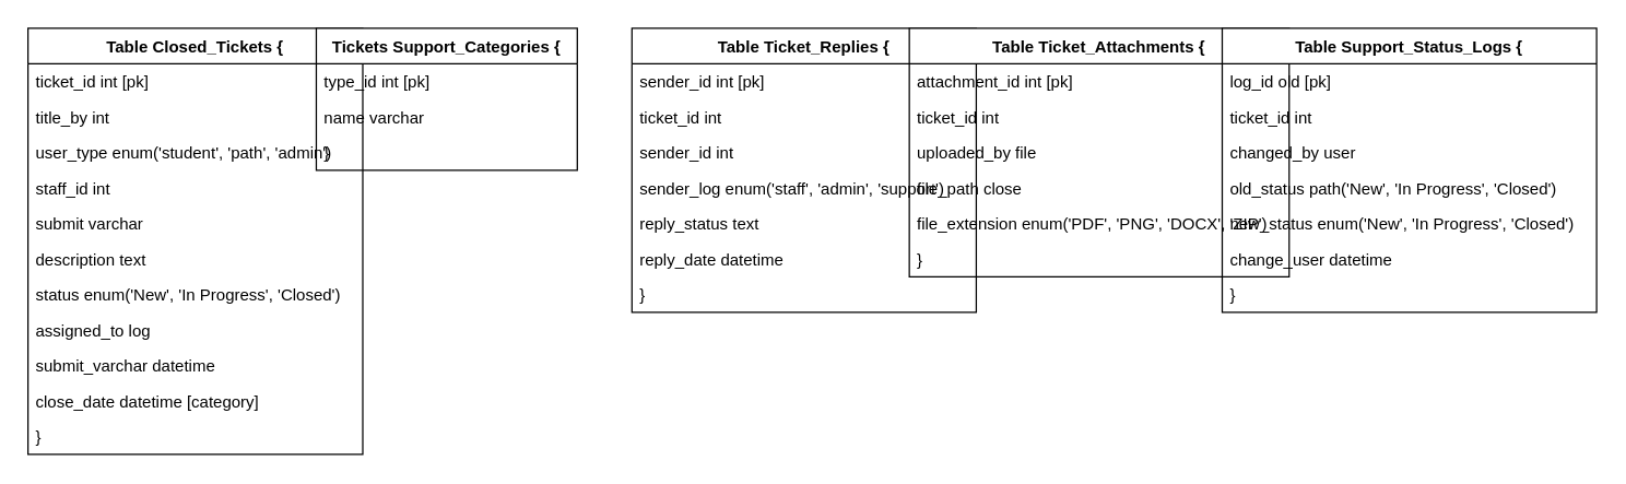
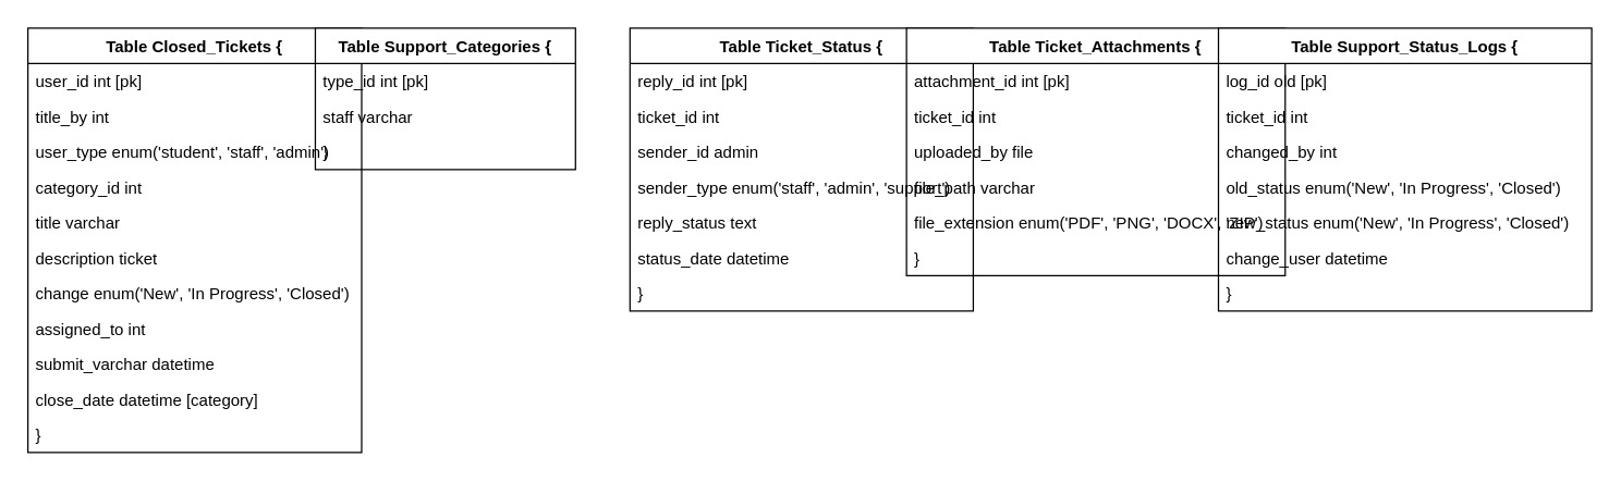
  <mxCell id="0" />
  <mxCell id="1" parent="0" />
  <mxCell id="2" value="Table Closed_Tickets {" style="swimlane;fontStyle=1;childLayout=stackLayout;horizontal=1;startSize=26;horizontalStack=0;resizeParent=1;resizeParentMax=0;resizeLast=0;collapsible=1;marginBottom=0;" vertex="1" parent="1"><mxGeometry x="20" y="20" width="245" height="312" as="geometry" /></mxCell>
- <mxCell id="3" value="  ticket_id int [pk]" style="text;strokeColor=none;fillColor=none;align=left;verticalAlign=top;spacingLeft=4;spacingRight=4;overflow=hidden;rotatable=0;points=[[0,0.5],[1,0.5]];portConstraint=eastwest;" vertex="1" parent="2"><mxGeometry y="26" width="245" height="26" as="geometry" /></mxCell>
+ <mxCell id="3" value="  user_id int [pk]" style="text;strokeColor=none;fillColor=none;align=left;verticalAlign=top;spacingLeft=4;spacingRight=4;overflow=hidden;rotatable=0;points=[[0,0.5],[1,0.5]];portConstraint=eastwest;" vertex="1" parent="2"><mxGeometry y="26" width="245" height="26" as="geometry" /></mxCell>
  <mxCell id="4" value="  title_by int" style="text;strokeColor=none;fillColor=none;align=left;verticalAlign=top;spacingLeft=4;spacingRight=4;overflow=hidden;rotatable=0;points=[[0,0.5],[1,0.5]];portConstraint=eastwest;" vertex="1" parent="2"><mxGeometry y="52" width="245" height="26" as="geometry" /></mxCell>
- <mxCell id="5" value="  user_type enum('student', 'path', 'admin')" style="text;strokeColor=none;fillColor=none;align=left;verticalAlign=top;spacingLeft=4;spacingRight=4;overflow=hidden;rotatable=0;points=[[0,0.5],[1,0.5]];portConstraint=eastwest;" vertex="1" parent="2"><mxGeometry y="78" width="245" height="26" as="geometry" /></mxCell>
- <mxCell id="6" value="  staff_id int" style="text;strokeColor=none;fillColor=none;align=left;verticalAlign=top;spacingLeft=4;spacingRight=4;overflow=hidden;rotatable=0;points=[[0,0.5],[1,0.5]];portConstraint=eastwest;" vertex="1" parent="2"><mxGeometry y="104" width="245" height="26" as="geometry" /></mxCell>
- <mxCell id="7" value="  submit varchar" style="text;strokeColor=none;fillColor=none;align=left;verticalAlign=top;spacingLeft=4;spacingRight=4;overflow=hidden;rotatable=0;points=[[0,0.5],[1,0.5]];portConstraint=eastwest;" vertex="1" parent="2"><mxGeometry y="130" width="245" height="26" as="geometry" /></mxCell>
- <mxCell id="8" value="  description text" style="text;strokeColor=none;fillColor=none;align=left;verticalAlign=top;spacingLeft=4;spacingRight=4;overflow=hidden;rotatable=0;points=[[0,0.5],[1,0.5]];portConstraint=eastwest;" vertex="1" parent="2"><mxGeometry y="156" width="245" height="26" as="geometry" /></mxCell>
- <mxCell id="9" value="  status enum('New', 'In Progress', 'Closed')" style="text;strokeColor=none;fillColor=none;align=left;verticalAlign=top;spacingLeft=4;spacingRight=4;overflow=hidden;rotatable=0;points=[[0,0.5],[1,0.5]];portConstraint=eastwest;" vertex="1" parent="2"><mxGeometry y="182" width="245" height="26" as="geometry" /></mxCell>
- <mxCell id="10" value="  assigned_to log" style="text;strokeColor=none;fillColor=none;align=left;verticalAlign=top;spacingLeft=4;spacingRight=4;overflow=hidden;rotatable=0;points=[[0,0.5],[1,0.5]];portConstraint=eastwest;" vertex="1" parent="2"><mxGeometry y="208" width="245" height="26" as="geometry" /></mxCell>
+ <mxCell id="5" value="  user_type enum('student', 'staff', 'admin')" style="text;strokeColor=none;fillColor=none;align=left;verticalAlign=top;spacingLeft=4;spacingRight=4;overflow=hidden;rotatable=0;points=[[0,0.5],[1,0.5]];portConstraint=eastwest;" vertex="1" parent="2"><mxGeometry y="78" width="245" height="26" as="geometry" /></mxCell>
+ <mxCell id="6" value="  category_id int" style="text;strokeColor=none;fillColor=none;align=left;verticalAlign=top;spacingLeft=4;spacingRight=4;overflow=hidden;rotatable=0;points=[[0,0.5],[1,0.5]];portConstraint=eastwest;" vertex="1" parent="2"><mxGeometry y="104" width="245" height="26" as="geometry" /></mxCell>
+ <mxCell id="7" value="  title varchar" style="text;strokeColor=none;fillColor=none;align=left;verticalAlign=top;spacingLeft=4;spacingRight=4;overflow=hidden;rotatable=0;points=[[0,0.5],[1,0.5]];portConstraint=eastwest;" vertex="1" parent="2"><mxGeometry y="130" width="245" height="26" as="geometry" /></mxCell>
+ <mxCell id="8" value="  description ticket" style="text;strokeColor=none;fillColor=none;align=left;verticalAlign=top;spacingLeft=4;spacingRight=4;overflow=hidden;rotatable=0;points=[[0,0.5],[1,0.5]];portConstraint=eastwest;" vertex="1" parent="2"><mxGeometry y="156" width="245" height="26" as="geometry" /></mxCell>
+ <mxCell id="9" value="  change enum('New', 'In Progress', 'Closed')" style="text;strokeColor=none;fillColor=none;align=left;verticalAlign=top;spacingLeft=4;spacingRight=4;overflow=hidden;rotatable=0;points=[[0,0.5],[1,0.5]];portConstraint=eastwest;" vertex="1" parent="2"><mxGeometry y="182" width="245" height="26" as="geometry" /></mxCell>
+ <mxCell id="10" value="  assigned_to int" style="text;strokeColor=none;fillColor=none;align=left;verticalAlign=top;spacingLeft=4;spacingRight=4;overflow=hidden;rotatable=0;points=[[0,0.5],[1,0.5]];portConstraint=eastwest;" vertex="1" parent="2"><mxGeometry y="208" width="245" height="26" as="geometry" /></mxCell>
  <mxCell id="11" value="  submit_varchar datetime" style="text;strokeColor=none;fillColor=none;align=left;verticalAlign=top;spacingLeft=4;spacingRight=4;overflow=hidden;rotatable=0;points=[[0,0.5],[1,0.5]];portConstraint=eastwest;" vertex="1" parent="2"><mxGeometry y="234" width="245" height="26" as="geometry" /></mxCell>
  <mxCell id="12" value="  close_date datetime [category]" style="text;strokeColor=none;fillColor=none;align=left;verticalAlign=top;spacingLeft=4;spacingRight=4;overflow=hidden;rotatable=0;points=[[0,0.5],[1,0.5]];portConstraint=eastwest;" vertex="1" parent="2"><mxGeometry y="260" width="245" height="26" as="geometry" /></mxCell>
  <mxCell id="13" value="}" style="text;strokeColor=none;fillColor=none;align=left;verticalAlign=top;spacingLeft=4;spacingRight=4;overflow=hidden;rotatable=0;points=[[0,0.5],[1,0.5]];portConstraint=eastwest;" vertex="1" parent="2"><mxGeometry y="286" width="245" height="26" as="geometry" /></mxCell>
- <mxCell id="14" value="Tickets Support_Categories {" style="swimlane;fontStyle=1;childLayout=stackLayout;horizontal=1;startSize=26;horizontalStack=0;resizeParent=1;resizeParentMax=0;resizeLast=0;collapsible=1;marginBottom=0;" vertex="1" parent="1"><mxGeometry x="231" y="20" width="191" height="104" as="geometry" /></mxCell>
+ <mxCell id="14" value="Table Support_Categories {" style="swimlane;fontStyle=1;childLayout=stackLayout;horizontal=1;startSize=26;horizontalStack=0;resizeParent=1;resizeParentMax=0;resizeLast=0;collapsible=1;marginBottom=0;" vertex="1" parent="1"><mxGeometry x="231" y="20" width="191" height="104" as="geometry" /></mxCell>
  <mxCell id="15" value="  type_id int [pk]" style="text;strokeColor=none;fillColor=none;align=left;verticalAlign=top;spacingLeft=4;spacingRight=4;overflow=hidden;rotatable=0;points=[[0,0.5],[1,0.5]];portConstraint=eastwest;" vertex="1" parent="14"><mxGeometry y="26" width="191" height="26" as="geometry" /></mxCell>
- <mxCell id="16" value="  name varchar" style="text;strokeColor=none;fillColor=none;align=left;verticalAlign=top;spacingLeft=4;spacingRight=4;overflow=hidden;rotatable=0;points=[[0,0.5],[1,0.5]];portConstraint=eastwest;" vertex="1" parent="14"><mxGeometry y="52" width="191" height="26" as="geometry" /></mxCell>
+ <mxCell id="16" value="  staff varchar" style="text;strokeColor=none;fillColor=none;align=left;verticalAlign=top;spacingLeft=4;spacingRight=4;overflow=hidden;rotatable=0;points=[[0,0.5],[1,0.5]];portConstraint=eastwest;" vertex="1" parent="14"><mxGeometry y="52" width="191" height="26" as="geometry" /></mxCell>
  <mxCell id="17" value="}" style="text;strokeColor=none;fillColor=none;align=left;verticalAlign=top;spacingLeft=4;spacingRight=4;overflow=hidden;rotatable=0;points=[[0,0.5],[1,0.5]];portConstraint=eastwest;" vertex="1" parent="14"><mxGeometry y="78" width="191" height="26" as="geometry" /></mxCell>
- <mxCell id="18" value="Table Ticket_Replies {" style="swimlane;fontStyle=1;childLayout=stackLayout;horizontal=1;startSize=26;horizontalStack=0;resizeParent=1;resizeParentMax=0;resizeLast=0;collapsible=1;marginBottom=0;" vertex="1" parent="1"><mxGeometry x="462" y="20" width="252" height="208" as="geometry" /></mxCell>
- <mxCell id="19" value="  sender_id int [pk]" style="text;strokeColor=none;fillColor=none;align=left;verticalAlign=top;spacingLeft=4;spacingRight=4;overflow=hidden;rotatable=0;points=[[0,0.5],[1,0.5]];portConstraint=eastwest;" vertex="1" parent="18"><mxGeometry y="26" width="252" height="26" as="geometry" /></mxCell>
+ <mxCell id="18" value="Table Ticket_Status {" style="swimlane;fontStyle=1;childLayout=stackLayout;horizontal=1;startSize=26;horizontalStack=0;resizeParent=1;resizeParentMax=0;resizeLast=0;collapsible=1;marginBottom=0;" vertex="1" parent="1"><mxGeometry x="462" y="20" width="252" height="208" as="geometry" /></mxCell>
+ <mxCell id="19" value="  reply_id int [pk]" style="text;strokeColor=none;fillColor=none;align=left;verticalAlign=top;spacingLeft=4;spacingRight=4;overflow=hidden;rotatable=0;points=[[0,0.5],[1,0.5]];portConstraint=eastwest;" vertex="1" parent="18"><mxGeometry y="26" width="252" height="26" as="geometry" /></mxCell>
  <mxCell id="20" value="  ticket_id int" style="text;strokeColor=none;fillColor=none;align=left;verticalAlign=top;spacingLeft=4;spacingRight=4;overflow=hidden;rotatable=0;points=[[0,0.5],[1,0.5]];portConstraint=eastwest;" vertex="1" parent="18"><mxGeometry y="52" width="252" height="26" as="geometry" /></mxCell>
- <mxCell id="21" value="  sender_id int" style="text;strokeColor=none;fillColor=none;align=left;verticalAlign=top;spacingLeft=4;spacingRight=4;overflow=hidden;rotatable=0;points=[[0,0.5],[1,0.5]];portConstraint=eastwest;" vertex="1" parent="18"><mxGeometry y="78" width="252" height="26" as="geometry" /></mxCell>
- <mxCell id="22" value="  sender_log enum('staff', 'admin', 'support')" style="text;strokeColor=none;fillColor=none;align=left;verticalAlign=top;spacingLeft=4;spacingRight=4;overflow=hidden;rotatable=0;points=[[0,0.5],[1,0.5]];portConstraint=eastwest;" vertex="1" parent="18"><mxGeometry y="104" width="252" height="26" as="geometry" /></mxCell>
+ <mxCell id="21" value="  sender_id admin" style="text;strokeColor=none;fillColor=none;align=left;verticalAlign=top;spacingLeft=4;spacingRight=4;overflow=hidden;rotatable=0;points=[[0,0.5],[1,0.5]];portConstraint=eastwest;" vertex="1" parent="18"><mxGeometry y="78" width="252" height="26" as="geometry" /></mxCell>
+ <mxCell id="22" value="  sender_type enum('staff', 'admin', 'support')" style="text;strokeColor=none;fillColor=none;align=left;verticalAlign=top;spacingLeft=4;spacingRight=4;overflow=hidden;rotatable=0;points=[[0,0.5],[1,0.5]];portConstraint=eastwest;" vertex="1" parent="18"><mxGeometry y="104" width="252" height="26" as="geometry" /></mxCell>
  <mxCell id="23" value="  reply_status text" style="text;strokeColor=none;fillColor=none;align=left;verticalAlign=top;spacingLeft=4;spacingRight=4;overflow=hidden;rotatable=0;points=[[0,0.5],[1,0.5]];portConstraint=eastwest;" vertex="1" parent="18"><mxGeometry y="130" width="252" height="26" as="geometry" /></mxCell>
- <mxCell id="24" value="  reply_date datetime" style="text;strokeColor=none;fillColor=none;align=left;verticalAlign=top;spacingLeft=4;spacingRight=4;overflow=hidden;rotatable=0;points=[[0,0.5],[1,0.5]];portConstraint=eastwest;" vertex="1" parent="18"><mxGeometry y="156" width="252" height="26" as="geometry" /></mxCell>
+ <mxCell id="24" value="  status_date datetime" style="text;strokeColor=none;fillColor=none;align=left;verticalAlign=top;spacingLeft=4;spacingRight=4;overflow=hidden;rotatable=0;points=[[0,0.5],[1,0.5]];portConstraint=eastwest;" vertex="1" parent="18"><mxGeometry y="156" width="252" height="26" as="geometry" /></mxCell>
  <mxCell id="25" value="}" style="text;strokeColor=none;fillColor=none;align=left;verticalAlign=top;spacingLeft=4;spacingRight=4;overflow=hidden;rotatable=0;points=[[0,0.5],[1,0.5]];portConstraint=eastwest;" vertex="1" parent="18"><mxGeometry y="182" width="252" height="26" as="geometry" /></mxCell>
  <mxCell id="26" value="Table Ticket_Attachments {" style="swimlane;fontStyle=1;childLayout=stackLayout;horizontal=1;startSize=26;horizontalStack=0;resizeParent=1;resizeParentMax=0;resizeLast=0;collapsible=1;marginBottom=0;" vertex="1" parent="1"><mxGeometry x="665" y="20" width="278" height="182" as="geometry" /></mxCell>
  <mxCell id="27" value="  attachment_id int [pk]" style="text;strokeColor=none;fillColor=none;align=left;verticalAlign=top;spacingLeft=4;spacingRight=4;overflow=hidden;rotatable=0;points=[[0,0.5],[1,0.5]];portConstraint=eastwest;" vertex="1" parent="26"><mxGeometry y="26" width="278" height="26" as="geometry" /></mxCell>
  <mxCell id="28" value="  ticket_id int" style="text;strokeColor=none;fillColor=none;align=left;verticalAlign=top;spacingLeft=4;spacingRight=4;overflow=hidden;rotatable=0;points=[[0,0.5],[1,0.5]];portConstraint=eastwest;" vertex="1" parent="26"><mxGeometry y="52" width="278" height="26" as="geometry" /></mxCell>
  <mxCell id="29" value="  uploaded_by file" style="text;strokeColor=none;fillColor=none;align=left;verticalAlign=top;spacingLeft=4;spacingRight=4;overflow=hidden;rotatable=0;points=[[0,0.5],[1,0.5]];portConstraint=eastwest;" vertex="1" parent="26"><mxGeometry y="78" width="278" height="26" as="geometry" /></mxCell>
- <mxCell id="30" value="  file_path close" style="text;strokeColor=none;fillColor=none;align=left;verticalAlign=top;spacingLeft=4;spacingRight=4;overflow=hidden;rotatable=0;points=[[0,0.5],[1,0.5]];portConstraint=eastwest;" vertex="1" parent="26"><mxGeometry y="104" width="278" height="26" as="geometry" /></mxCell>
+ <mxCell id="30" value="  file_path varchar" style="text;strokeColor=none;fillColor=none;align=left;verticalAlign=top;spacingLeft=4;spacingRight=4;overflow=hidden;rotatable=0;points=[[0,0.5],[1,0.5]];portConstraint=eastwest;" vertex="1" parent="26"><mxGeometry y="104" width="278" height="26" as="geometry" /></mxCell>
  <mxCell id="31" value="  file_extension enum('PDF', 'PNG', 'DOCX', 'ZIP')" style="text;strokeColor=none;fillColor=none;align=left;verticalAlign=top;spacingLeft=4;spacingRight=4;overflow=hidden;rotatable=0;points=[[0,0.5],[1,0.5]];portConstraint=eastwest;" vertex="1" parent="26"><mxGeometry y="130" width="278" height="26" as="geometry" /></mxCell>
  <mxCell id="32" value="}" style="text;strokeColor=none;fillColor=none;align=left;verticalAlign=top;spacingLeft=4;spacingRight=4;overflow=hidden;rotatable=0;points=[[0,0.5],[1,0.5]];portConstraint=eastwest;" vertex="1" parent="26"><mxGeometry y="156" width="278" height="26" as="geometry" /></mxCell>
  <mxCell id="33" value="Table Support_Status_Logs {" style="swimlane;fontStyle=1;childLayout=stackLayout;horizontal=1;startSize=26;horizontalStack=0;resizeParent=1;resizeParentMax=0;resizeLast=0;collapsible=1;marginBottom=0;" vertex="1" parent="1"><mxGeometry x="894" y="20" width="274" height="208" as="geometry" /></mxCell>
  <mxCell id="34" value="  log_id old [pk]" style="text;strokeColor=none;fillColor=none;align=left;verticalAlign=top;spacingLeft=4;spacingRight=4;overflow=hidden;rotatable=0;points=[[0,0.5],[1,0.5]];portConstraint=eastwest;" vertex="1" parent="33"><mxGeometry y="26" width="274" height="26" as="geometry" /></mxCell>
  <mxCell id="35" value="  ticket_id int" style="text;strokeColor=none;fillColor=none;align=left;verticalAlign=top;spacingLeft=4;spacingRight=4;overflow=hidden;rotatable=0;points=[[0,0.5],[1,0.5]];portConstraint=eastwest;" vertex="1" parent="33"><mxGeometry y="52" width="274" height="26" as="geometry" /></mxCell>
- <mxCell id="36" value="  changed_by user" style="text;strokeColor=none;fillColor=none;align=left;verticalAlign=top;spacingLeft=4;spacingRight=4;overflow=hidden;rotatable=0;points=[[0,0.5],[1,0.5]];portConstraint=eastwest;" vertex="1" parent="33"><mxGeometry y="78" width="274" height="26" as="geometry" /></mxCell>
- <mxCell id="37" value="  old_status path('New', 'In Progress', 'Closed')" style="text;strokeColor=none;fillColor=none;align=left;verticalAlign=top;spacingLeft=4;spacingRight=4;overflow=hidden;rotatable=0;points=[[0,0.5],[1,0.5]];portConstraint=eastwest;" vertex="1" parent="33"><mxGeometry y="104" width="274" height="26" as="geometry" /></mxCell>
+ <mxCell id="36" value="  changed_by int" style="text;strokeColor=none;fillColor=none;align=left;verticalAlign=top;spacingLeft=4;spacingRight=4;overflow=hidden;rotatable=0;points=[[0,0.5],[1,0.5]];portConstraint=eastwest;" vertex="1" parent="33"><mxGeometry y="78" width="274" height="26" as="geometry" /></mxCell>
+ <mxCell id="37" value="  old_status enum('New', 'In Progress', 'Closed')" style="text;strokeColor=none;fillColor=none;align=left;verticalAlign=top;spacingLeft=4;spacingRight=4;overflow=hidden;rotatable=0;points=[[0,0.5],[1,0.5]];portConstraint=eastwest;" vertex="1" parent="33"><mxGeometry y="104" width="274" height="26" as="geometry" /></mxCell>
  <mxCell id="38" value="  new_status enum('New', 'In Progress', 'Closed')" style="text;strokeColor=none;fillColor=none;align=left;verticalAlign=top;spacingLeft=4;spacingRight=4;overflow=hidden;rotatable=0;points=[[0,0.5],[1,0.5]];portConstraint=eastwest;" vertex="1" parent="33"><mxGeometry y="130" width="274" height="26" as="geometry" /></mxCell>
  <mxCell id="39" value="  change_user datetime" style="text;strokeColor=none;fillColor=none;align=left;verticalAlign=top;spacingLeft=4;spacingRight=4;overflow=hidden;rotatable=0;points=[[0,0.5],[1,0.5]];portConstraint=eastwest;" vertex="1" parent="33"><mxGeometry y="156" width="274" height="26" as="geometry" /></mxCell>
  <mxCell id="40" value="}" style="text;strokeColor=none;fillColor=none;align=left;verticalAlign=top;spacingLeft=4;spacingRight=4;overflow=hidden;rotatable=0;points=[[0,0.5],[1,0.5]];portConstraint=eastwest;" vertex="1" parent="33"><mxGeometry y="182" width="274" height="26" as="geometry" /></mxCell>
